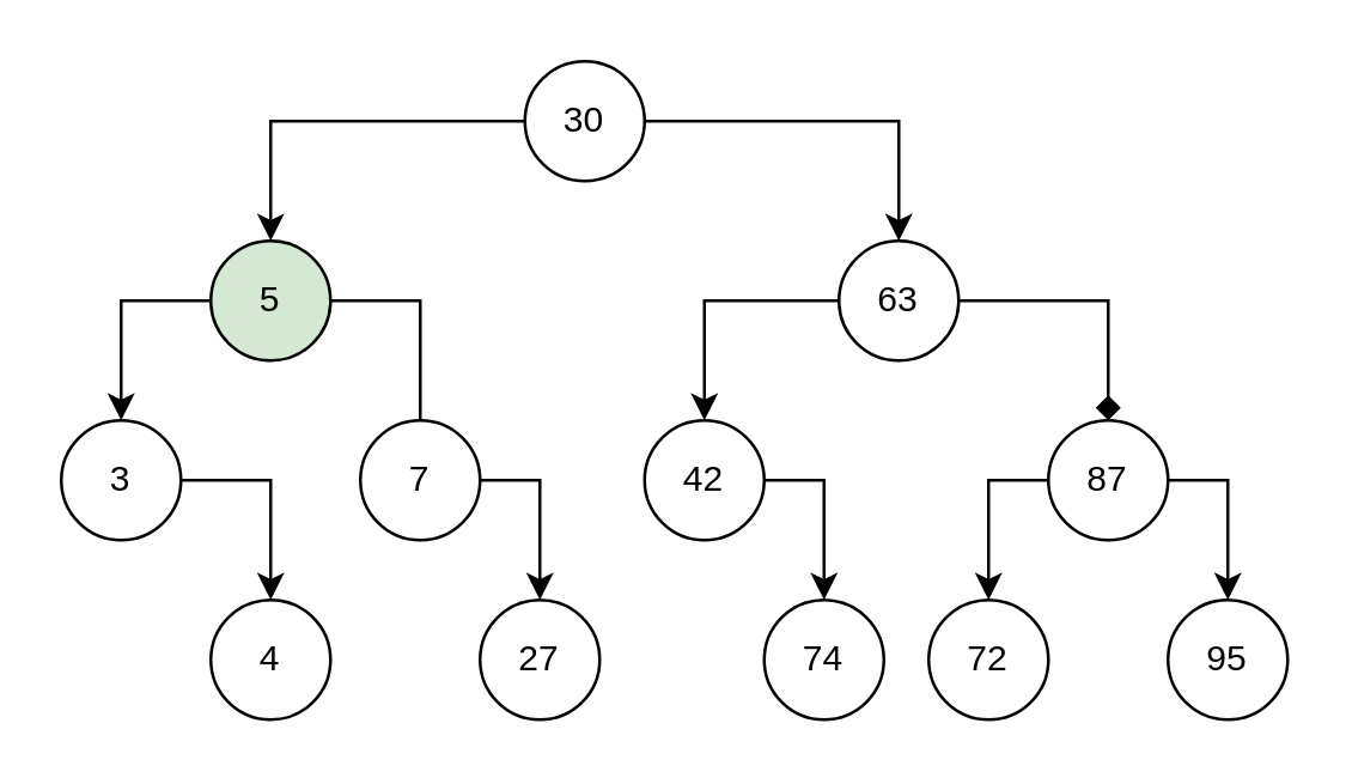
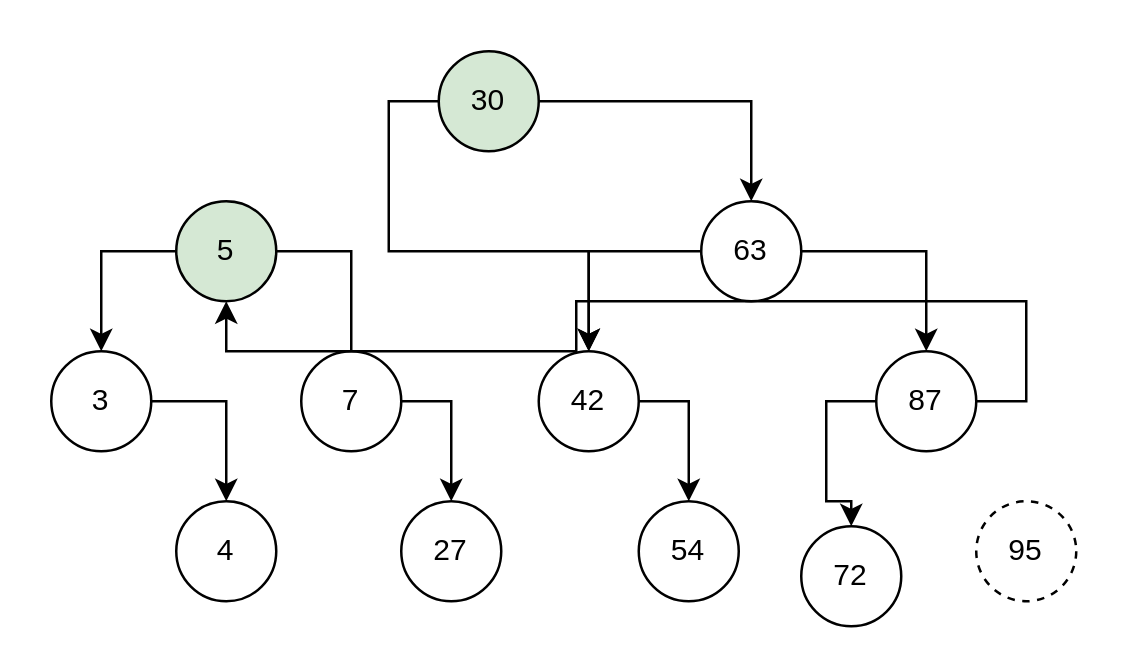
  <mxCell id="0" />
  <mxCell id="1" parent="0" />
- <mxCell id="2" style="edgeStyle=orthogonalEdgeStyle;rounded=0;orthogonalLoop=1;jettySize=auto;html=1;exitX=0;exitY=0.5;exitDx=0;exitDy=0;entryX=0.5;entryY=0;entryDx=0;entryDy=0;" edge="1" parent="1" source="4" target="7"><mxGeometry relative="1" as="geometry" /></mxCell>
+ <mxCell id="2" style="edgeStyle=orthogonalEdgeStyle;rounded=0;orthogonalLoop=1;jettySize=auto;html=1;exitX=0;exitY=0.5;exitDx=0;exitDy=0;" edge="1" parent="1" source="4" target="16"><mxGeometry relative="1" as="geometry" /></mxCell>
  <mxCell id="3" style="edgeStyle=orthogonalEdgeStyle;rounded=0;orthogonalLoop=1;jettySize=auto;html=1;exitX=1;exitY=0.5;exitDx=0;exitDy=0;" edge="1" parent="1" source="4" target="10"><mxGeometry relative="1" as="geometry" /></mxCell>
- <mxCell id="4" value="30" style="ellipse;whiteSpace=wrap;html=1;aspect=fixed;" vertex="1" parent="1"><mxGeometry x="175" y="20" width="40" height="40" as="geometry" /></mxCell>
+ <mxCell id="4" value="30" style="ellipse;whiteSpace=wrap;html=1;aspect=fixed;fillColor=#d5e8d4;" vertex="1" parent="1"><mxGeometry x="175" y="20" width="40" height="40" as="geometry" /></mxCell>
  <mxCell id="5" style="edgeStyle=orthogonalEdgeStyle;rounded=0;orthogonalLoop=1;jettySize=auto;html=1;exitX=0;exitY=0.5;exitDx=0;exitDy=0;entryX=0.5;entryY=0;entryDx=0;entryDy=0;" edge="1" parent="1" source="7" target="12"><mxGeometry relative="1" as="geometry" /></mxCell>
  <mxCell id="6" style="edgeStyle=orthogonalEdgeStyle;rounded=0;orthogonalLoop=1;jettySize=auto;html=1;exitX=1;exitY=0.5;exitDx=0;exitDy=0;endArrow=none;" edge="1" parent="1" source="7" target="14"><mxGeometry relative="1" as="geometry" /></mxCell>
  <mxCell id="7" value="5" style="ellipse;whiteSpace=wrap;html=1;aspect=fixed;fillColor=#d5e8d4;" vertex="1" parent="1"><mxGeometry x="70" y="80" width="40" height="40" as="geometry" /></mxCell>
  <mxCell id="8" style="edgeStyle=orthogonalEdgeStyle;rounded=0;orthogonalLoop=1;jettySize=auto;html=1;exitX=0;exitY=0.5;exitDx=0;exitDy=0;entryX=0.5;entryY=0;entryDx=0;entryDy=0;" edge="1" parent="1" source="10" target="16"><mxGeometry relative="1" as="geometry" /></mxCell>
- <mxCell id="9" style="edgeStyle=orthogonalEdgeStyle;rounded=0;orthogonalLoop=1;jettySize=auto;html=1;exitX=1;exitY=0.5;exitDx=0;exitDy=0;entryX=0.5;entryY=0;entryDx=0;entryDy=0;endArrow=diamond;" edge="1" parent="1" source="10" target="19"><mxGeometry relative="1" as="geometry" /></mxCell>
+ <mxCell id="9" style="edgeStyle=orthogonalEdgeStyle;rounded=0;orthogonalLoop=1;jettySize=auto;html=1;exitX=1;exitY=0.5;exitDx=0;exitDy=0;entryX=0.5;entryY=0;entryDx=0;entryDy=0;" edge="1" parent="1" source="10" target="19"><mxGeometry relative="1" as="geometry" /></mxCell>
  <mxCell id="10" value="63" style="ellipse;whiteSpace=wrap;html=1;aspect=fixed;" vertex="1" parent="1"><mxGeometry x="280" y="80" width="40" height="40" as="geometry" /></mxCell>
  <mxCell id="11" style="edgeStyle=orthogonalEdgeStyle;rounded=0;orthogonalLoop=1;jettySize=auto;html=1;exitX=1;exitY=0.5;exitDx=0;exitDy=0;entryX=0.5;entryY=0;entryDx=0;entryDy=0;" edge="1" parent="1" source="12" target="24"><mxGeometry relative="1" as="geometry" /></mxCell>
  <mxCell id="12" value="3" style="ellipse;whiteSpace=wrap;html=1;aspect=fixed;" vertex="1" parent="1"><mxGeometry x="20" y="140" width="40" height="40" as="geometry" /></mxCell>
  <mxCell id="13" style="edgeStyle=orthogonalEdgeStyle;rounded=0;orthogonalLoop=1;jettySize=auto;html=1;exitX=1;exitY=0.5;exitDx=0;exitDy=0;" edge="1" parent="1" source="14" target="23"><mxGeometry relative="1" as="geometry" /></mxCell>
  <mxCell id="14" value="7" style="ellipse;whiteSpace=wrap;html=1;aspect=fixed;" vertex="1" parent="1"><mxGeometry x="120" y="140" width="40" height="40" as="geometry" /></mxCell>
  <mxCell id="15" style="edgeStyle=orthogonalEdgeStyle;rounded=0;orthogonalLoop=1;jettySize=auto;html=1;exitX=1;exitY=0.5;exitDx=0;exitDy=0;entryX=0.5;entryY=0;entryDx=0;entryDy=0;" edge="1" parent="1" source="16" target="20"><mxGeometry relative="1" as="geometry" /></mxCell>
  <mxCell id="16" value="42" style="ellipse;whiteSpace=wrap;html=1;aspect=fixed;" vertex="1" parent="1"><mxGeometry x="215" y="140" width="40" height="40" as="geometry" /></mxCell>
  <mxCell id="17" style="edgeStyle=orthogonalEdgeStyle;rounded=0;orthogonalLoop=1;jettySize=auto;html=1;exitX=0;exitY=0.5;exitDx=0;exitDy=0;" edge="1" parent="1" source="19" target="21"><mxGeometry relative="1" as="geometry" /></mxCell>
- <mxCell id="18" style="edgeStyle=orthogonalEdgeStyle;rounded=0;orthogonalLoop=1;jettySize=auto;html=1;exitX=1;exitY=0.5;exitDx=0;exitDy=0;" edge="1" parent="1" source="19" target="22"><mxGeometry relative="1" as="geometry" /></mxCell>
+ <mxCell id="18" style="edgeStyle=orthogonalEdgeStyle;rounded=0;orthogonalLoop=1;jettySize=auto;html=1;exitX=1;exitY=0.5;exitDx=0;exitDy=0;" edge="1" parent="1" source="19" target="7"><mxGeometry relative="1" as="geometry" /></mxCell>
  <mxCell id="19" value="87" style="ellipse;whiteSpace=wrap;html=1;aspect=fixed;" vertex="1" parent="1"><mxGeometry x="350" y="140" width="40" height="40" as="geometry" /></mxCell>
- <mxCell id="20" value="74" style="ellipse;whiteSpace=wrap;html=1;aspect=fixed;" vertex="1" parent="1"><mxGeometry x="255" y="200" width="40" height="40" as="geometry" /></mxCell>
- <mxCell id="21" value="72" style="ellipse;whiteSpace=wrap;html=1;aspect=fixed;" vertex="1" parent="1"><mxGeometry x="310" y="200" width="40" height="40" as="geometry" /></mxCell>
- <mxCell id="22" value="95" style="ellipse;whiteSpace=wrap;html=1;aspect=fixed;" vertex="1" parent="1"><mxGeometry x="390" y="200" width="40" height="40" as="geometry" /></mxCell>
+ <mxCell id="20" value="54" style="ellipse;whiteSpace=wrap;html=1;aspect=fixed;" vertex="1" parent="1"><mxGeometry x="255" y="200" width="40" height="40" as="geometry" /></mxCell>
+ <mxCell id="21" value="72" style="ellipse;whiteSpace=wrap;html=1;aspect=fixed;" vertex="1" parent="1"><mxGeometry x="320" y="210" width="40" height="40" as="geometry" /></mxCell>
+ <mxCell id="22" value="95" style="ellipse;whiteSpace=wrap;html=1;aspect=fixed;dashed=1;" vertex="1" parent="1"><mxGeometry x="390" y="200" width="40" height="40" as="geometry" /></mxCell>
  <mxCell id="23" value="27" style="ellipse;whiteSpace=wrap;html=1;aspect=fixed;" vertex="1" parent="1"><mxGeometry x="160" y="200" width="40" height="40" as="geometry" /></mxCell>
  <mxCell id="24" value="4" style="ellipse;whiteSpace=wrap;html=1;aspect=fixed;" vertex="1" parent="1"><mxGeometry x="70" y="200" width="40" height="40" as="geometry" /></mxCell>
